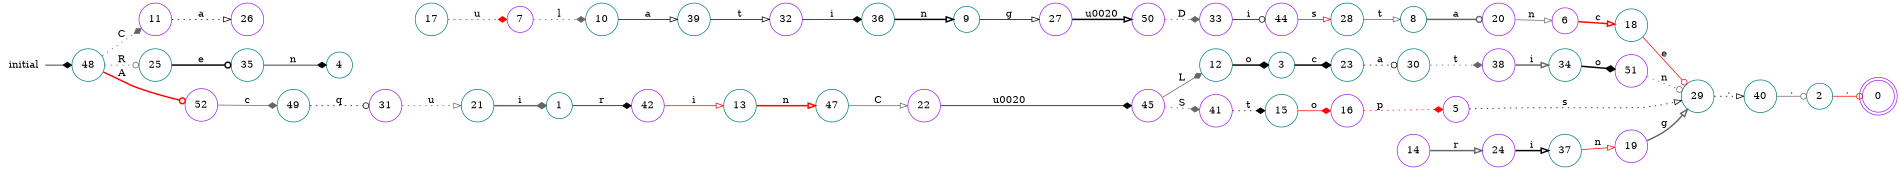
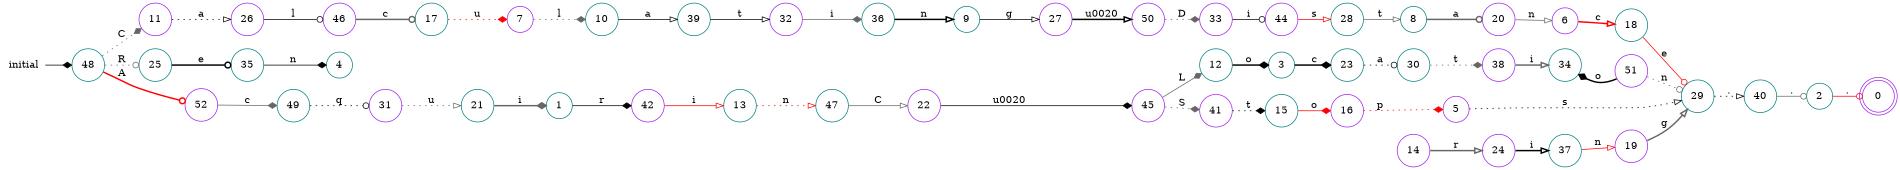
  digraph {
    rankdir=LR
    node [color=teal shape=circle]
    edge [arrowhead=onormal color=black style=solid]
    0 [color=purple shape=doublecircle]
    42 [color=purple]
    1
    13
    47
    2
    3
    23
    30
    38 [color=purple]
    14 [color=purple]
    24 [color=purple]
    5 [color=purple]
    29
    40
    6 [color=purple]
    18
    7 [color=purple]
    10
    39
    32 [color=purple]
    20 [color=purple]
    8
    27 [color=purple]
    9
    50 [color=purple]
    33 [color=purple]
    36
    11 [color=purple]
    26 [color=purple]
+   46 [color=purple]
    17
    12
    22 [color=purple]
    45 [color=purple]
    37
    19 [color=purple]
    16 [color=purple]
    15
    21
    41 [color=purple]
    34
    25
    35
    4
    44 [color=purple]
    28
    51 [color=purple]
    31 [color=purple]
    48
    52 [color=purple]
    49
    initial [shape=plaintext]
    42 -> 13 [color=red label=i]
    1 -> 42 [arrowhead=diamond label=r]
-   13 -> 47 [color=red label=n style=bold]
+   13 -> 47 [color=red label=n style=dotted]
    47 -> 22 [color=gray40 label=C]
    2 -> 0 [arrowhead=odot color=red label="."]
    3 -> 23 [arrowhead=diamond label=c style=bold]
    23 -> 30 [arrowhead=odot label=a style=dotted]
    30 -> 38 [arrowhead=diamond color=gray40 label=t style=dotted]
    38 -> 34 [color=gray40 label=i style=bold]
    14 -> 24 [color=gray40 label=r style=bold]
    24 -> 37 [label=i style=bold]
    5 -> 29 [label=s style=dotted]
    29 -> 40 [label="." style=dotted]
    40 -> 2 [arrowhead=odot color=gray40 label="."]
    6 -> 18 [color=red label=c style=bold]
    18 -> 29 [arrowhead=odot color=red label=e]
    7 -> 10 [arrowhead=diamond color=gray40 label=l style=dotted]
    10 -> 39 [label=a]
    39 -> 32 [label=t]
-   32 -> 36 [arrowhead=diamond label=i]
+   32 -> 36 [arrowhead=diamond color=gray40 label=i]
    20 -> 6 [color=gray40 label=n]
    8 -> 20 [arrowhead=odot color=gray40 label=a style=bold]
    27 -> 50 [label="\u0020" style=bold]
    9 -> 27 [label=g]
    50 -> 33 [arrowhead=diamond color=gray40 label=D style=dotted]
    33 -> 44 [arrowhead=odot label=i]
    36 -> 9 [label=n style=bold]
    11 -> 26 [label=a style=dotted]
+   26 -> 46 [arrowhead=odot label=l]
+   46 -> 17 [arrowhead=odot color=gray40 label=c style=bold]
    17 -> 7 [arrowhead=diamond color=red label=u style=dotted]
    12 -> 3 [arrowhead=diamond label=o style=bold]
    22 -> 45 [arrowhead=diamond label="\u0020"]
    45 -> 12 [arrowhead=diamond color=gray40 label=L]
    45 -> 41 [arrowhead=diamond color=gray40 label=S style=dotted]
    37 -> 19 [color=red label=n]
    19 -> 29 [color=gray40 label=g style=bold]
    16 -> 5 [arrowhead=diamond color=red label=p style=dotted]
    15 -> 16 [arrowhead=diamond color=red label=o]
    21 -> 1 [arrowhead=diamond color=gray40 label=i style=bold]
    41 -> 15 [arrowhead=diamond label=t style=dotted]
-   34 -> 51 [arrowhead=diamond label=o style=bold]
+   51 -> 34 [arrowhead=diamond label=o style=bold]
    25 -> 35 [arrowhead=odot label=e style=bold]
    35 -> 4 [arrowhead=diamond label=n]
    44 -> 28 [color=red label=s]
    28 -> 8 [color=gray40 label=t]
    51 -> 29 [arrowhead=odot color=gray40 label=n style=dotted]
    31 -> 21 [color=gray40 label=u style=dotted]
    48 -> 11 [arrowhead=diamond color=gray40 label=C style=dotted]
    48 -> 25 [arrowhead=odot color=gray40 label=R style=dotted]
    48 -> 52 [arrowhead=odot color=red label=A style=bold]
    52 -> 49 [arrowhead=diamond color=gray40 label=c]
    49 -> 31 [arrowhead=odot label=q style=dotted]
    initial -> 48 [arrowhead=diamond]
  }
